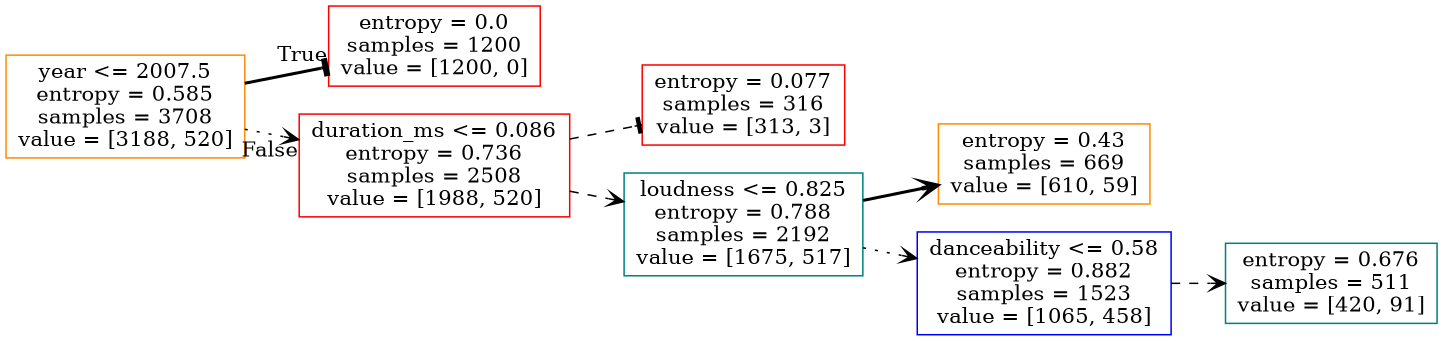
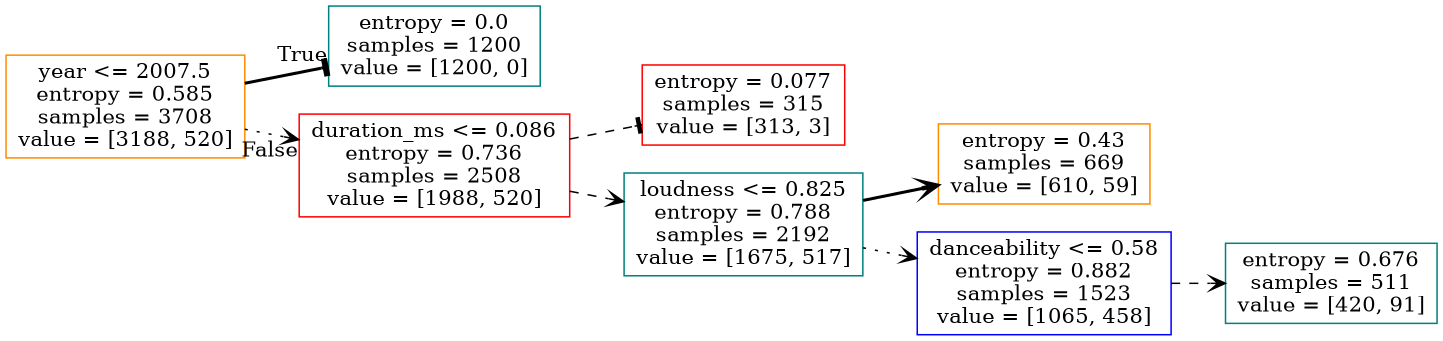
  digraph {
    rankdir=LR
    node [color=red shape=box]
    edge [arrowhead=vee style=dashed]
    n1 [color=darkorange label="year <= 2007.5\nentropy = 0.585\nsamples = 3708\nvalue = [3188, 520]"]
-   n2 [label="entropy = 0.0\nsamples = 1200\nvalue = [1200, 0]"]
+   n2 [color=teal label="entropy = 0.0\nsamples = 1200\nvalue = [1200, 0]"]
    n3 [label="duration_ms <= 0.086\nentropy = 0.736\nsamples = 2508\nvalue = [1988, 520]"]
-   n4 [label="entropy = 0.077\nsamples = 316\nvalue = [313, 3]"]
+   n4 [label="entropy = 0.077\nsamples = 315\nvalue = [313, 3]"]
    n5 [color=teal label="loudness <= 0.825\nentropy = 0.788\nsamples = 2192\nvalue = [1675, 517]"]
    n6 [color=darkorange label="entropy = 0.43\nsamples = 669\nvalue = [610, 59]"]
    n7 [color=blue label="danceability <= 0.58\nentropy = 0.882\nsamples = 1523\nvalue = [1065, 458]"]
    n8 [color=teal label="entropy = 0.676\nsamples = 511\nvalue = [420, 91]"]
    n1 -> n2 [arrowhead=tee headlabel=True labelangle=45 labeldistance=2.5 style=bold]
    n1 -> n3 [headlabel=False labelangle=-45 labeldistance=2.5 style=dotted]
    n3 -> n4 [arrowhead=tee]
    n3 -> n5
    n5 -> n6 [style=bold]
    n5 -> n7 [style=dotted]
    n7 -> n8
  }
